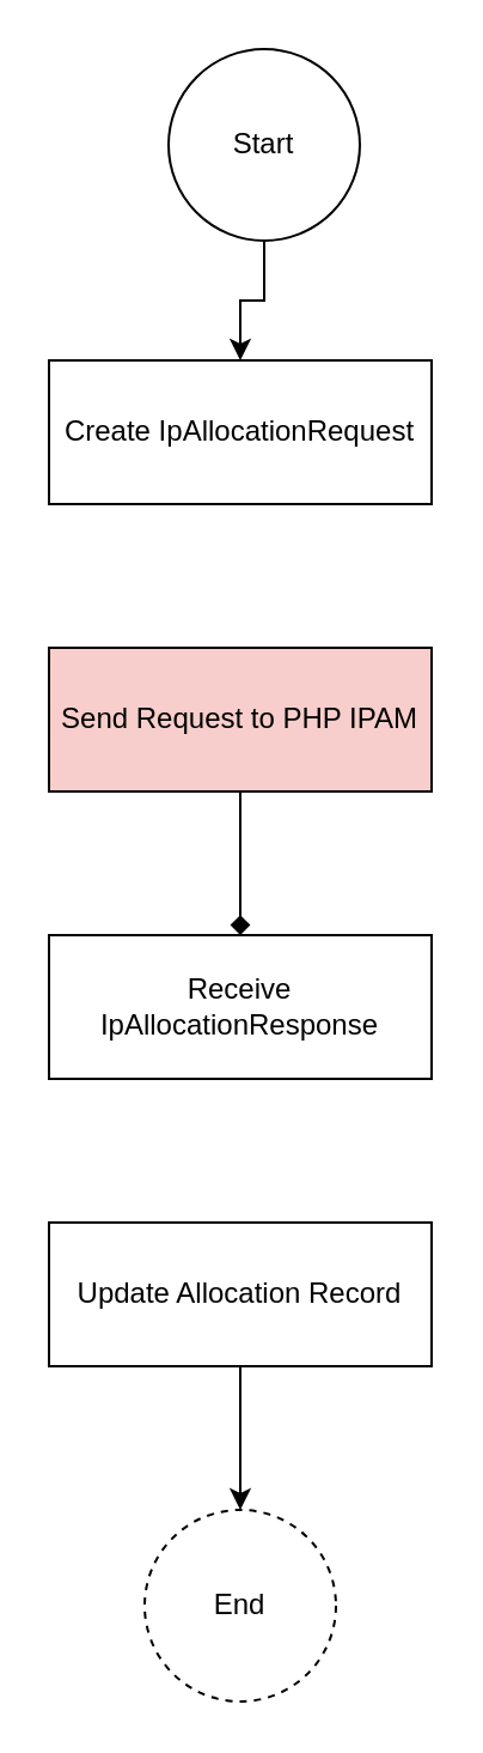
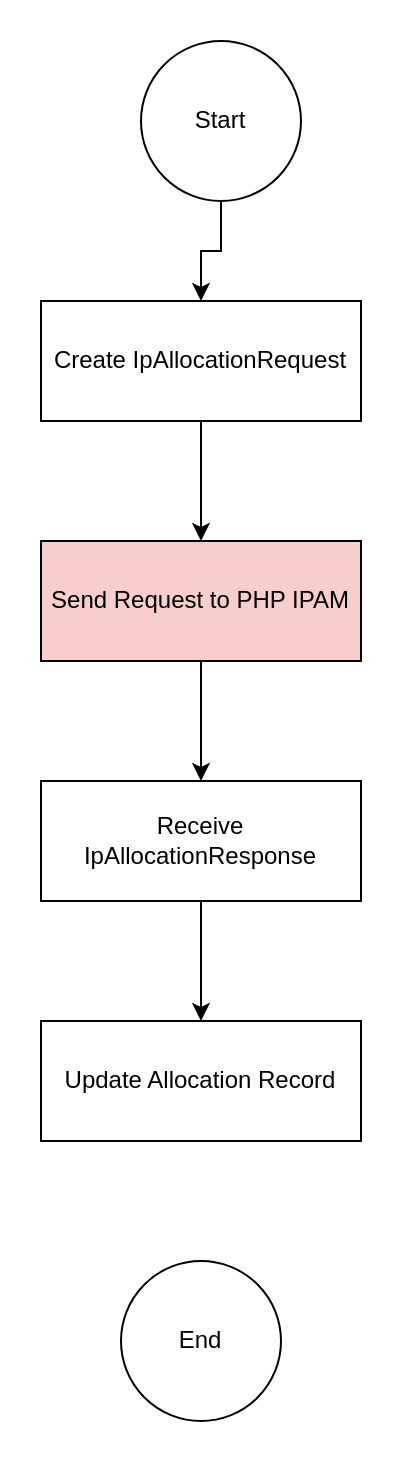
  <mxCell id="0" />
  <mxCell id="1" parent="0" />
  <mxCell id="2" value="Start" style="ellipse;whiteSpace=wrap;html=1;aspect=fixed;" parent="1" vertex="1"><mxGeometry x="70" y="20" width="80" height="80" as="geometry" /></mxCell>
  <mxCell id="3" value="Create IpAllocationRequest" style="rounded=0;whiteSpace=wrap;html=1;" parent="1" vertex="1"><mxGeometry x="20" y="150" width="160" height="60" as="geometry" /></mxCell>
  <mxCell id="4" value="Send Request to PHP IPAM" style="rounded=0;whiteSpace=wrap;html=1;fillColor=#f8cecc;" parent="1" vertex="1"><mxGeometry x="20" y="270" width="160" height="60" as="geometry" /></mxCell>
  <mxCell id="5" value="Receive IpAllocationResponse" style="rounded=0;whiteSpace=wrap;html=1;" parent="1" vertex="1"><mxGeometry x="20" y="390" width="160" height="60" as="geometry" /></mxCell>
  <mxCell id="6" value="Update Allocation Record" style="rounded=0;whiteSpace=wrap;html=1;" parent="1" vertex="1"><mxGeometry x="20" y="510" width="160" height="60" as="geometry" /></mxCell>
- <mxCell id="7" value="End" style="ellipse;whiteSpace=wrap;html=1;aspect=fixed;dashed=1;" parent="1" vertex="1"><mxGeometry x="60" y="630" width="80" height="80" as="geometry" /></mxCell>
+ <mxCell id="7" value="End" style="ellipse;whiteSpace=wrap;html=1;aspect=fixed;" parent="1" vertex="1"><mxGeometry x="60" y="630" width="80" height="80" as="geometry" /></mxCell>
  <mxCell id="8" style="edgeStyle=orthogonalEdgeStyle;rounded=0;orthogonalLoop=1;jettySize=auto;html=1;entryX=0.5;entryY=0;entryDx=0;entryDy=0;exitX=0.5;exitY=1;exitDx=0;exitDy=0;" parent="1" source="2" target="3" edge="1"><mxGeometry relative="1" as="geometry"><mxPoint x="-190" y="130" as="sourcePoint" /></mxGeometry></mxCell>
- <mxCell id="9" style="edgeStyle=orthogonalEdgeStyle;rounded=0;orthogonalLoop=1;jettySize=auto;html=1;exitX=0.5;exitY=1;exitDx=0;exitDy=0;entryX=0.5;entryY=0;entryDx=0;entryDy=0;endArrow=diamond;" parent="1" source="4" target="5" edge="1"><mxGeometry relative="1" as="geometry" /></mxCell>
- <mxCell id="10" style="edgeStyle=orthogonalEdgeStyle;rounded=0;orthogonalLoop=1;jettySize=auto;html=1;exitX=0.5;exitY=1;exitDx=0;exitDy=0;entryX=0.5;entryY=0;entryDx=0;entryDy=0;" parent="1" source="6" target="7" edge="1"><mxGeometry relative="1" as="geometry" /></mxCell>
+ <mxCell id="9" style="edgeStyle=orthogonalEdgeStyle;rounded=0;orthogonalLoop=1;jettySize=auto;html=1;exitX=0.5;exitY=1;exitDx=0;exitDy=0;entryX=0.5;entryY=0;entryDx=0;entryDy=0;" parent="1" source="4" target="5" edge="1"><mxGeometry relative="1" as="geometry" /></mxCell>
+ <mxCell id="11" style="edgeStyle=orthogonalEdgeStyle;rounded=0;orthogonalLoop=1;jettySize=auto;html=1;entryX=0.5;entryY=0;entryDx=0;entryDy=0;exitX=0.5;exitY=1;exitDx=0;exitDy=0;" edge="1" parent="1" source="3" target="4"><mxGeometry relative="1" as="geometry"><mxPoint x="380" y="170" as="sourcePoint" /><mxPoint x="-130" y="250" as="targetPoint" /></mxGeometry></mxCell>
+ <mxCell id="12" style="edgeStyle=orthogonalEdgeStyle;rounded=0;orthogonalLoop=1;jettySize=auto;html=1;exitX=0.5;exitY=1;exitDx=0;exitDy=0;entryX=0.5;entryY=0;entryDx=0;entryDy=0;" edge="1" parent="1" source="5" target="6"><mxGeometry relative="1" as="geometry"><mxPoint x="110" y="340" as="sourcePoint" /><mxPoint x="110" y="400" as="targetPoint" /></mxGeometry></mxCell>
